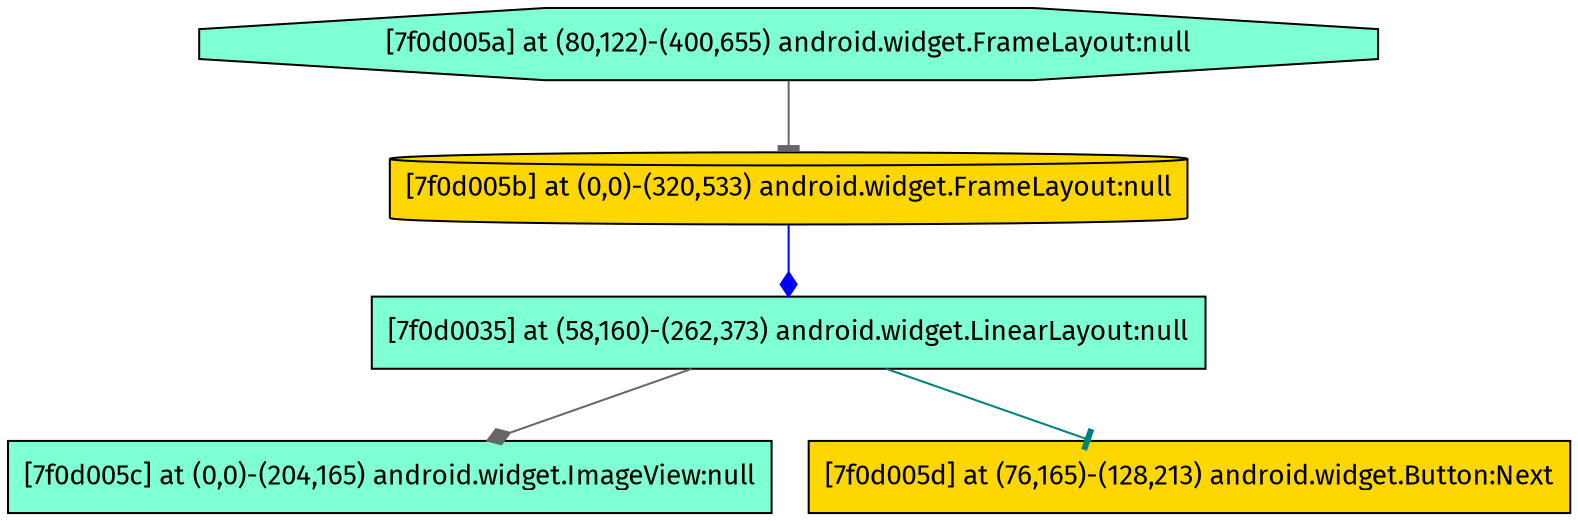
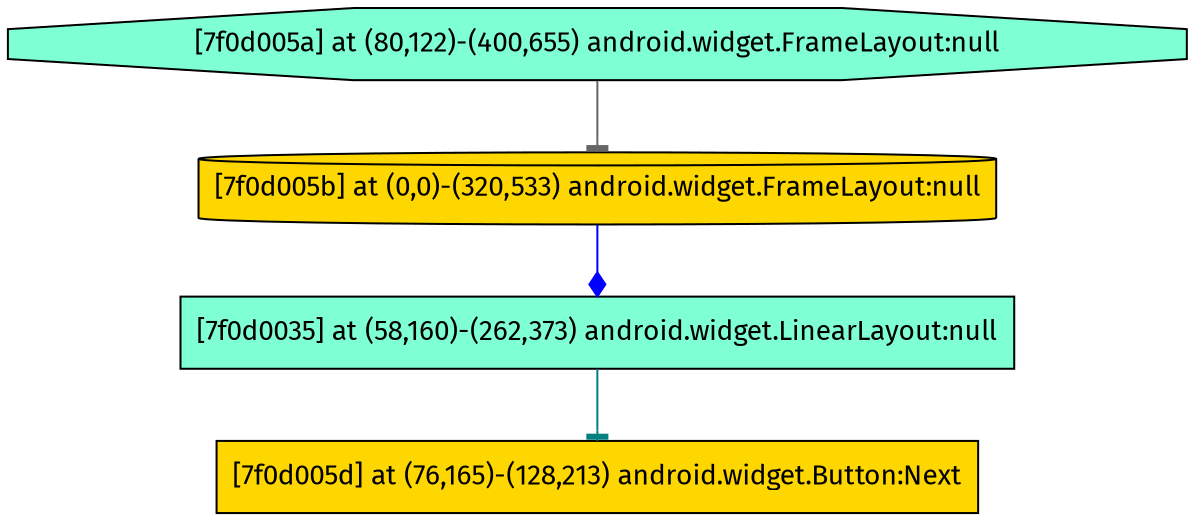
  strict digraph {
    fontname="Fira Sans"
    node [style=filled fillcolor=aquamarine shape=box fontname="Fira Sans"]
    edge [color=gray40 arrowhead=tee fontname="Fira Sans"]
    n1 [label="[7f0d005a] at (80,122)-(400,655) android.widget.FrameLayout:null" shape=octagon]
    n2 [label="[7f0d005b] at (0,0)-(320,533) android.widget.FrameLayout:null" fillcolor=gold shape=cylinder]
    n3 [label="[7f0d0035] at (58,160)-(262,373) android.widget.LinearLayout:null"]
-   n4 [label="[7f0d005c] at (0,0)-(204,165) android.widget.ImageView:null"]
    n5 [label="[7f0d005d] at (76,165)-(128,213) android.widget.Button:Next" fillcolor=gold]
    n1 -> n2
    n2 -> n3 [color=blue arrowhead=diamond]
-   n3 -> n4 [arrowhead=diamond]
    n3 -> n5 [color=teal]
  }
